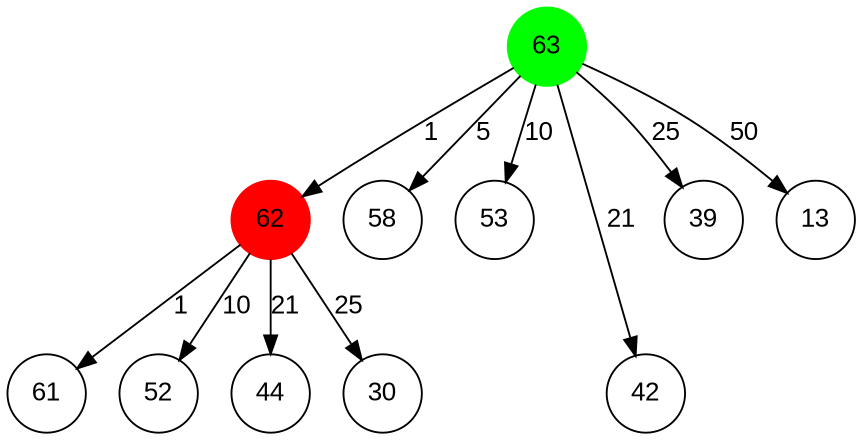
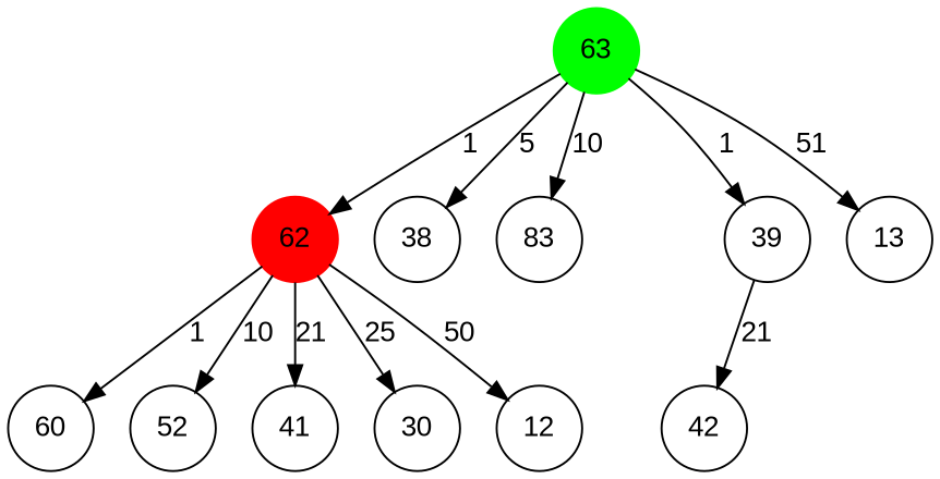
  digraph {
    compound=true
    fontname="Liberation Sans"
    node [fontname="Liberation Sans" shape=circle]
    edge [fontname="Liberation Sans"]
    n1 [color=green label=63 style=filled]
    n2 [color=red label=62 style=filled]
-   n3 [label=58]
-   n4 [label=53]
+   n3 [label=38]
+   n4 [label=83]
    n5 [label=42]
    n6 [label=39]
    n7 [label=13]
-   n8 [label=61]
+   n8 [label=60]
    n9 [label=52]
-   n10 [label=44]
+   n10 [label=41]
    n11 [label=30]
+   n12 [label=12]
    n1 -> n2 [label=1]
    n1 -> n3 [label=5]
    n1 -> n4 [label=10]
-   n1 -> n5 [label=21]
-   n1 -> n6 [label=25]
-   n1 -> n7 [label=50]
+   n6 -> n5 [label=21]
+   n1 -> n6 [label=1]
+   n1 -> n7 [label=51]
    n2 -> n8 [label=1]
    n2 -> n9 [label=10]
    n2 -> n10 [label=21]
    n2 -> n11 [label=25]
+   n2 -> n12 [label=50]
  }
